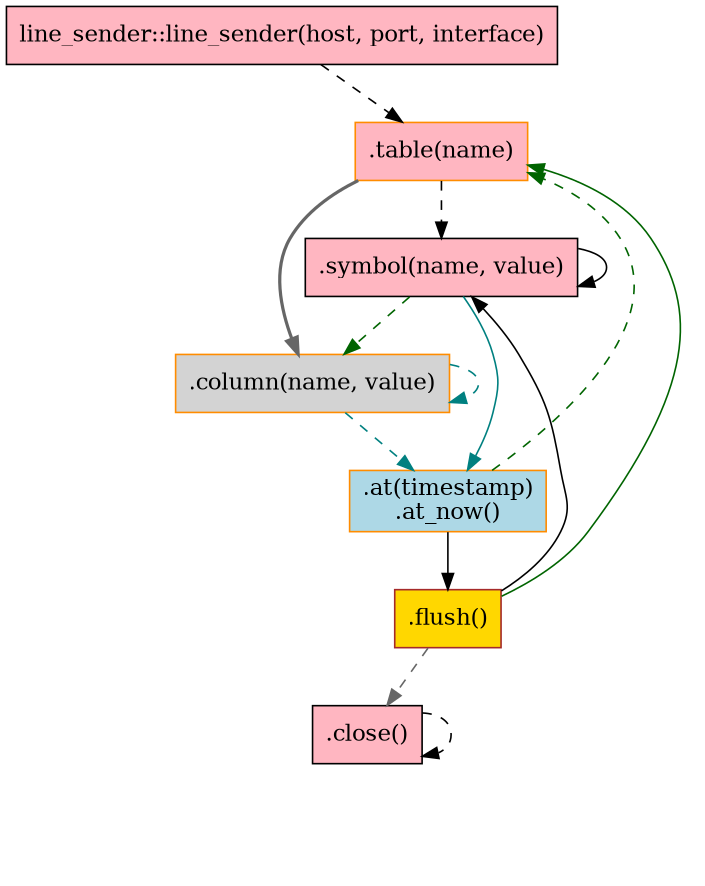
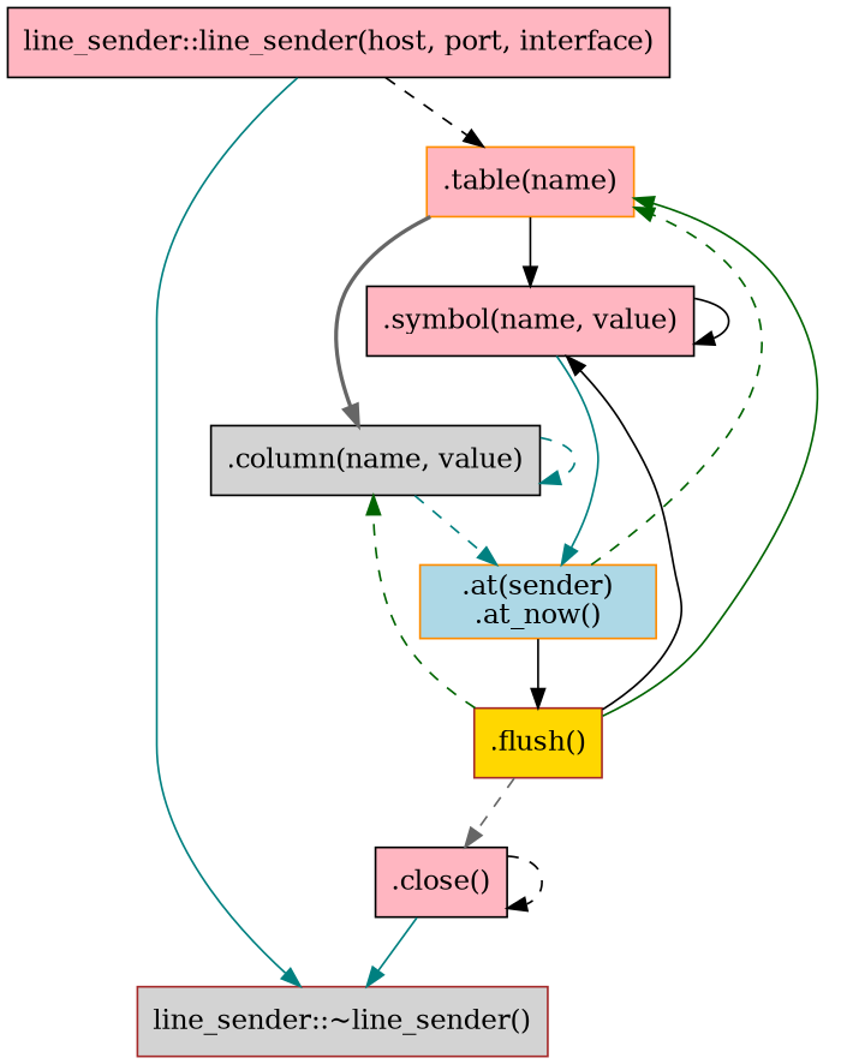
  digraph {
    fontname="DejaVu Serif"
    node [color=black fillcolor=lightpink fontname="DejaVu Serif" shape=box style=filled]
    edge [color=black fontname="DejaVu Serif" style=dashed]
    n1 [label="line_sender::line_sender(host, port, interface)"]
    n2 [color=darkorange label=".table(name)"]
+   n3 [color=brown fillcolor=lightgrey label="line_sender::~line_sender()"]
    n4 [label=".symbol(name, value)"]
-   n5 [color=darkorange fillcolor=lightgrey label=".column(name, value)"]
-   n6 [color=darkorange fillcolor=lightblue label=".at(timestamp)\n.at_now()"]
+   n5 [fillcolor=lightgrey label=".column(name, value)"]
+   n6 [color=darkorange fillcolor=lightblue label=".at(sender)\n.at_now()"]
    n7 [color=brown fillcolor=gold label=".flush()"]
    n8 [label=".close()"]
    n1 -> n2
-   n2 -> n4
+   n1 -> n3 [color=teal style=solid]
+   n2 -> n4 [style=solid]
    n2 -> n5 [color=gray40 style=bold]
    n4 -> n4 [style=solid]
-   n4 -> n5 [color=darkgreen]
+   n7 -> n5 [color=darkgreen]
    n4 -> n6 [color=teal style=solid]
    n5 -> n5 [color=teal]
    n5 -> n6 [color=teal]
    n6 -> n2 [color=darkgreen]
    n6 -> n7 [style=solid]
    n7 -> n2 [color=darkgreen style=solid]
    n7 -> n4 [style=solid]
    n7 -> n8 [color=gray40]
+   n8 -> n3 [color=teal style=solid]
    n8 -> n8
  }
